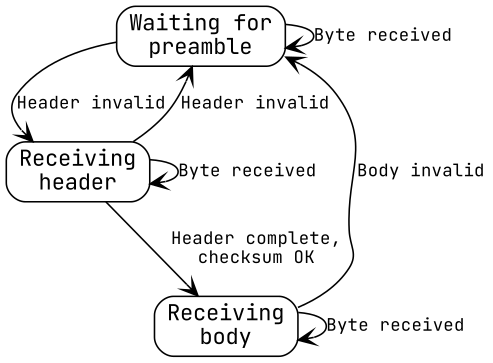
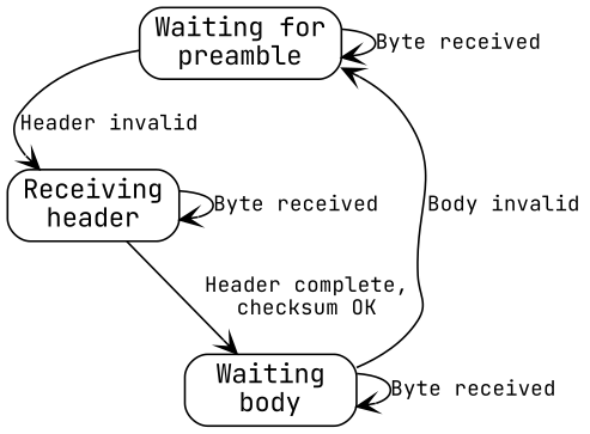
  digraph {
    fontname="JetBrains Mono"
    rankdir=TD
    node [fontname="JetBrains Mono" shape=box style=rounded]
    edge [arrowhead=open fontname="JetBrains Mono" fontsize=11]
    n1 [label="Waiting for\npreamble"]
    n2 [label="Receiving\nheader"]
-   n3 [label="Receiving\nbody"]
+   n3 [label="Waiting\nbody"]
    n1 -> n1 [label="Byte received"]
    n1 -> n2 [label="Header invalid"]
-   n2 -> n1 [label="Header invalid"]
    n2 -> n2 [label="Byte received"]
    n2 -> n3 [label="Header complete,\nchecksum OK"]
    n3 -> n1 [label="Body invalid"]
    n3 -> n3 [label="Byte received"]
  }
